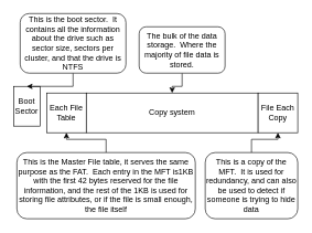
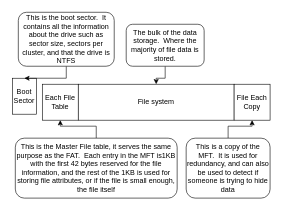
  <mxCell id="0" />
  <mxCell id="1" parent="0" />
  <mxCell id="2" value="Boot Sector" style="rounded=0;whiteSpace=wrap;html=1;" vertex="1" parent="1"><mxGeometry x="20" y="130" width="40" height="60" as="geometry" /></mxCell>
  <mxCell id="3" value="Each File Table" style="rounded=0;whiteSpace=wrap;html=1;" vertex="1" parent="1"><mxGeometry x="70" y="140" width="60" height="60" as="geometry" /></mxCell>
- <mxCell id="4" value="Copy system" style="rounded=0;whiteSpace=wrap;html=1;" vertex="1" parent="1"><mxGeometry x="130" y="140" width="260" height="60" as="geometry" /></mxCell>
+ <mxCell id="4" value="File system" style="rounded=0;whiteSpace=wrap;html=1;" vertex="1" parent="1"><mxGeometry x="130" y="140" width="260" height="60" as="geometry" /></mxCell>
  <mxCell id="5" value="File Each Copy" style="rounded=0;whiteSpace=wrap;html=1;" vertex="1" parent="1"><mxGeometry x="390" y="140" width="60" height="60" as="geometry" /></mxCell>
  <mxCell id="6" style="edgeStyle=orthogonalEdgeStyle;rounded=0;orthogonalLoop=1;jettySize=auto;html=1;" edge="1" parent="1" source="7" target="2"><mxGeometry relative="1" as="geometry" /></mxCell>
  <mxCell id="7" value="This is the boot sector.&amp;nbsp; It contains all the information about the drive such as sector size, sectors per cluster, and that the drive is NTFS" style="rounded=1;whiteSpace=wrap;html=1;" vertex="1" parent="1"><mxGeometry x="30" y="20" width="160" height="90" as="geometry" /></mxCell>
  <mxCell id="8" style="edgeStyle=orthogonalEdgeStyle;rounded=0;orthogonalLoop=1;jettySize=auto;html=1;" edge="1" parent="1" source="9" target="3"><mxGeometry relative="1" as="geometry" /></mxCell>
  <mxCell id="9" value="This is the Master File table, it serves the same purpose as the FAT.&amp;nbsp; Each entry in the MFT is1KB with the first 42 bytes reserved for the file information, and the rest of the 1KB is used for storing file attributes, or if the file is small enough, the file itself" style="rounded=1;whiteSpace=wrap;html=1;" vertex="1" parent="1"><mxGeometry x="25" y="230" width="270" height="100" as="geometry" /></mxCell>
  <mxCell id="10" style="edgeStyle=orthogonalEdgeStyle;rounded=0;orthogonalLoop=1;jettySize=auto;html=1;" edge="1" parent="1" source="11" target="4"><mxGeometry relative="1" as="geometry" /></mxCell>
  <mxCell id="11" value="The bulk of the data storage.&amp;nbsp; Where the majority of file data is stored." style="rounded=1;whiteSpace=wrap;html=1;" vertex="1" parent="1"><mxGeometry x="210" y="40" width="130" height="70" as="geometry" /></mxCell>
  <mxCell id="12" style="edgeStyle=orthogonalEdgeStyle;rounded=0;orthogonalLoop=1;jettySize=auto;html=1;" edge="1" parent="1" source="13" target="5"><mxGeometry relative="1" as="geometry" /></mxCell>
  <mxCell id="13" value="This is a copy of the MFT.&amp;nbsp; It is used for redundancy, and can also be used to detect if someone is trying to hide data" style="rounded=1;whiteSpace=wrap;html=1;" vertex="1" parent="1"><mxGeometry x="310" y="230" width="140" height="100" as="geometry" /></mxCell>
